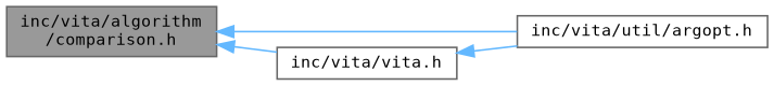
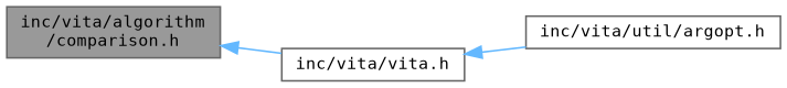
  digraph {
    fontname="DejaVu Sans Mono"
    rankdir=LR
    node [color=grey40 fillcolor=white fontname="DejaVu Sans Mono" fontsize=10 shape=box style=filled]
    edge [color=steelblue1 dir=back fontname="DejaVu Sans Mono" fontsize=10 labelfontname=Helvetica labelfontsize=10 style=solid]
    n1 [color=gray40 fillcolor=grey60 fontcolor=black height=0.2 label="inc/vita/algorithm\l/comparison.h" width=0.4]
    n2 [height=0.2 label="inc/vita/util/argopt.h" width=0.4]
    n3 [height=0.2 label="inc/vita/vita.h" width=0.4]
-   n1 -> n2
    n1 -> n3
    n3 -> n2
  }
